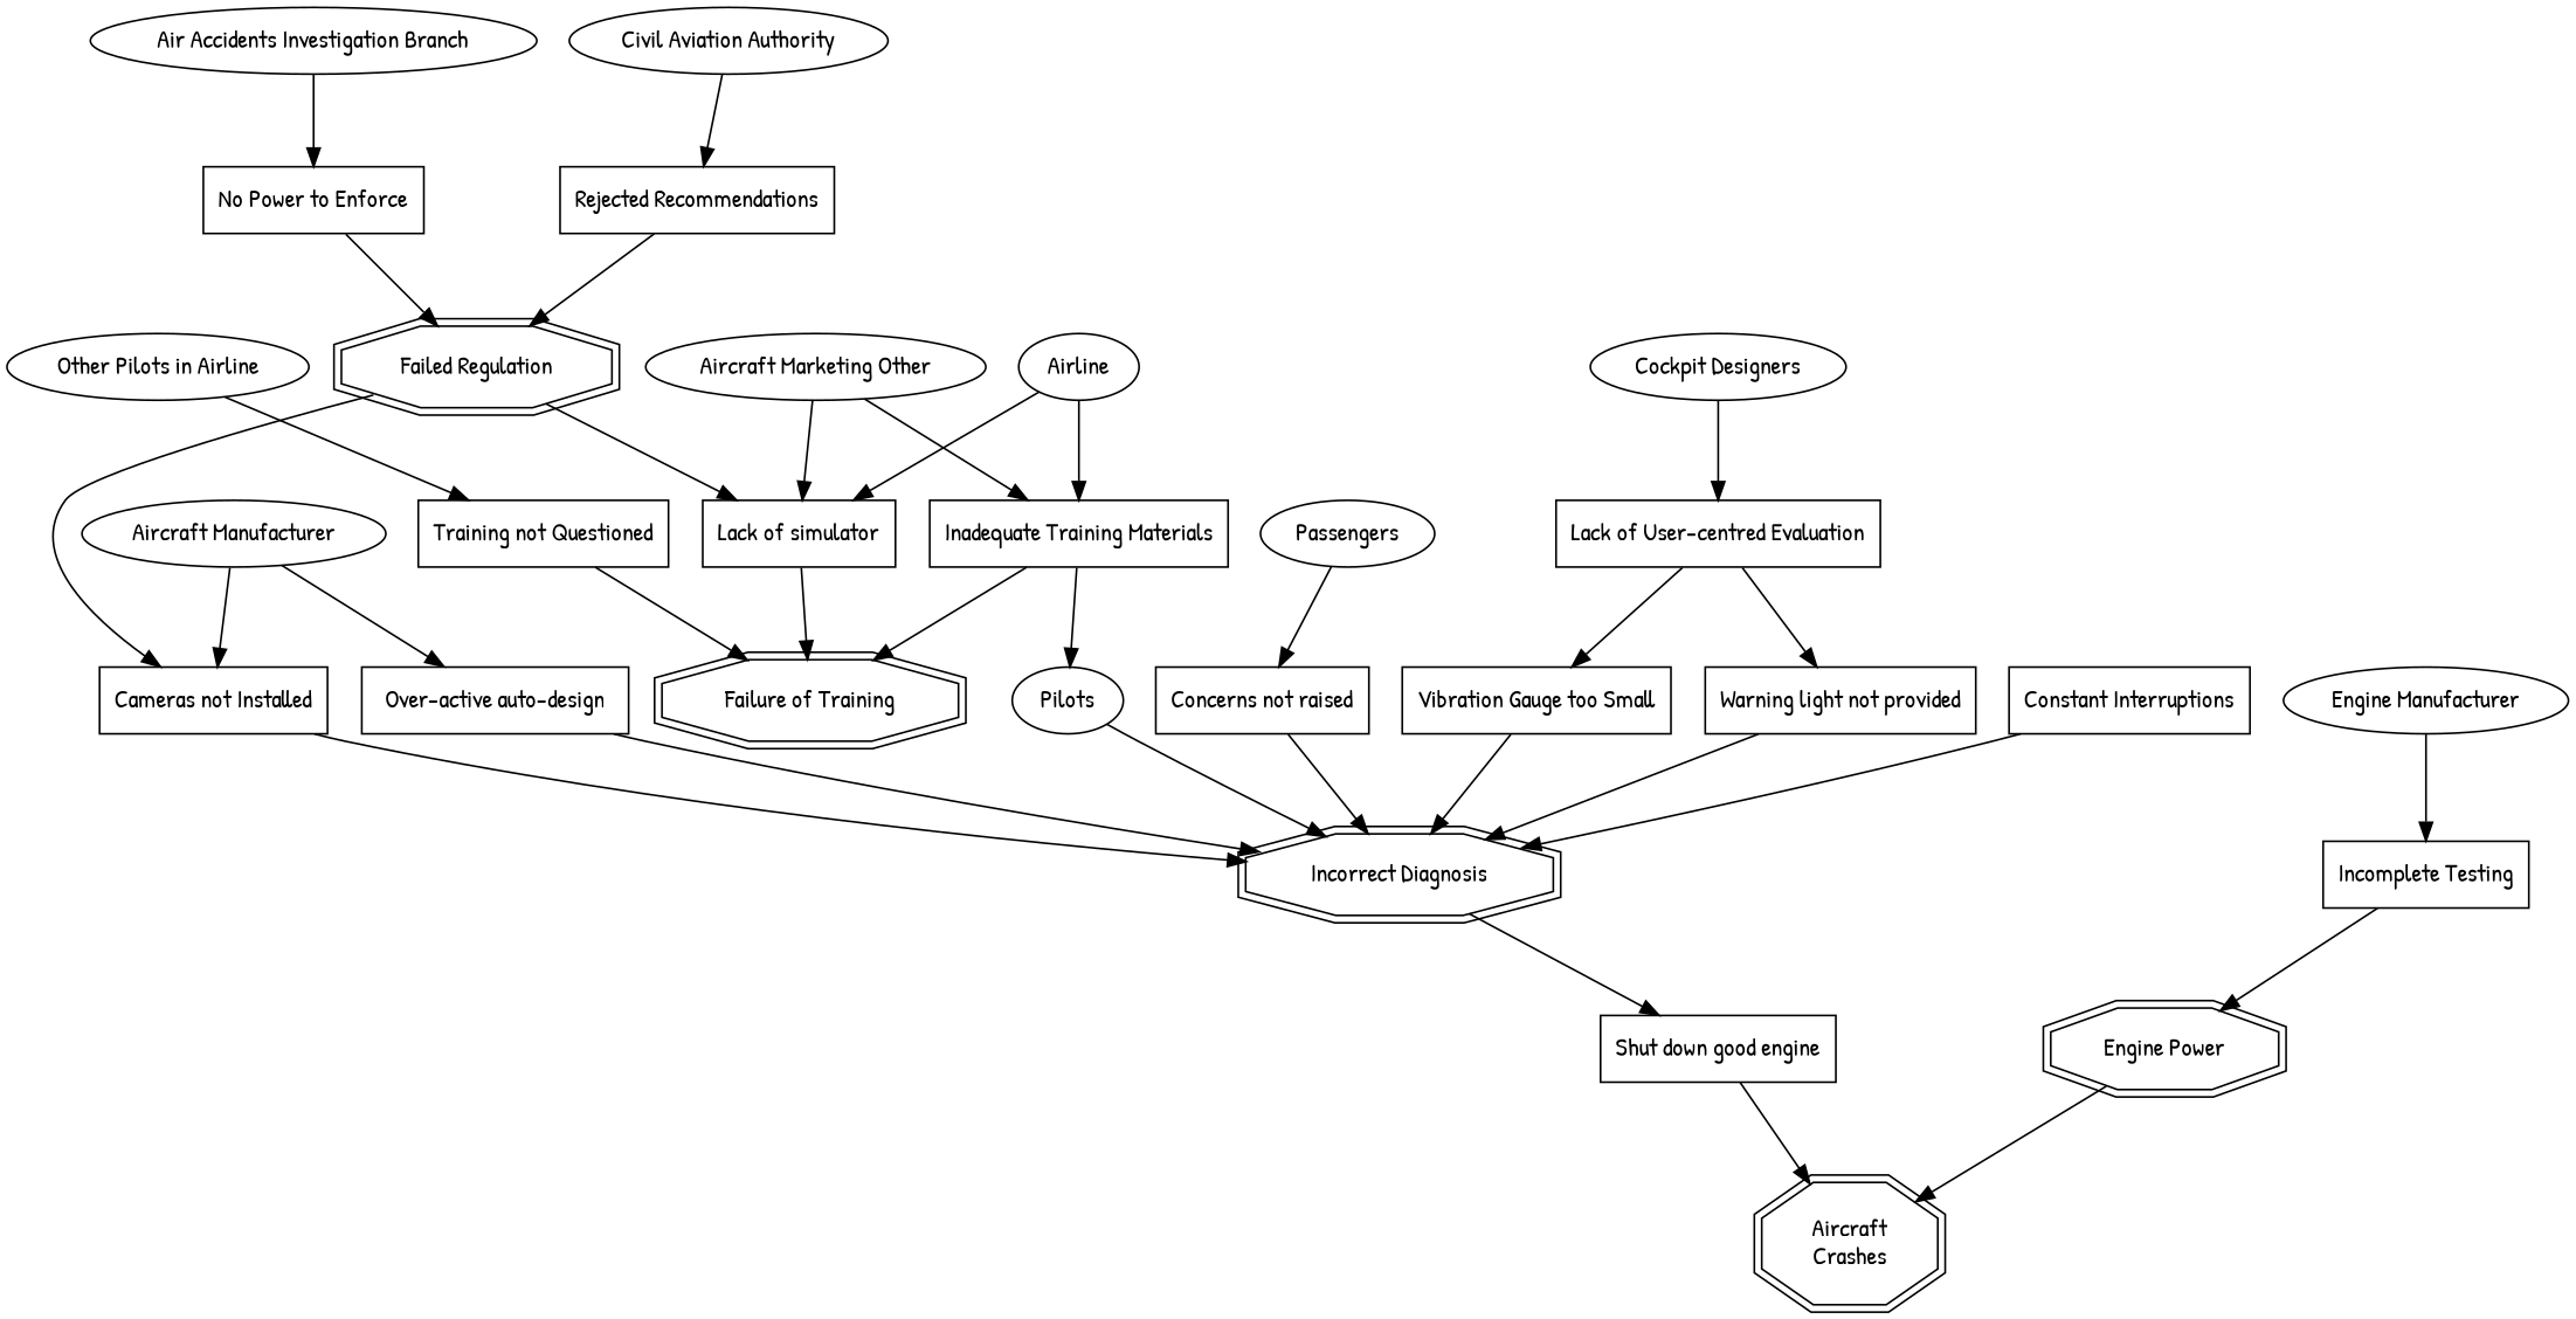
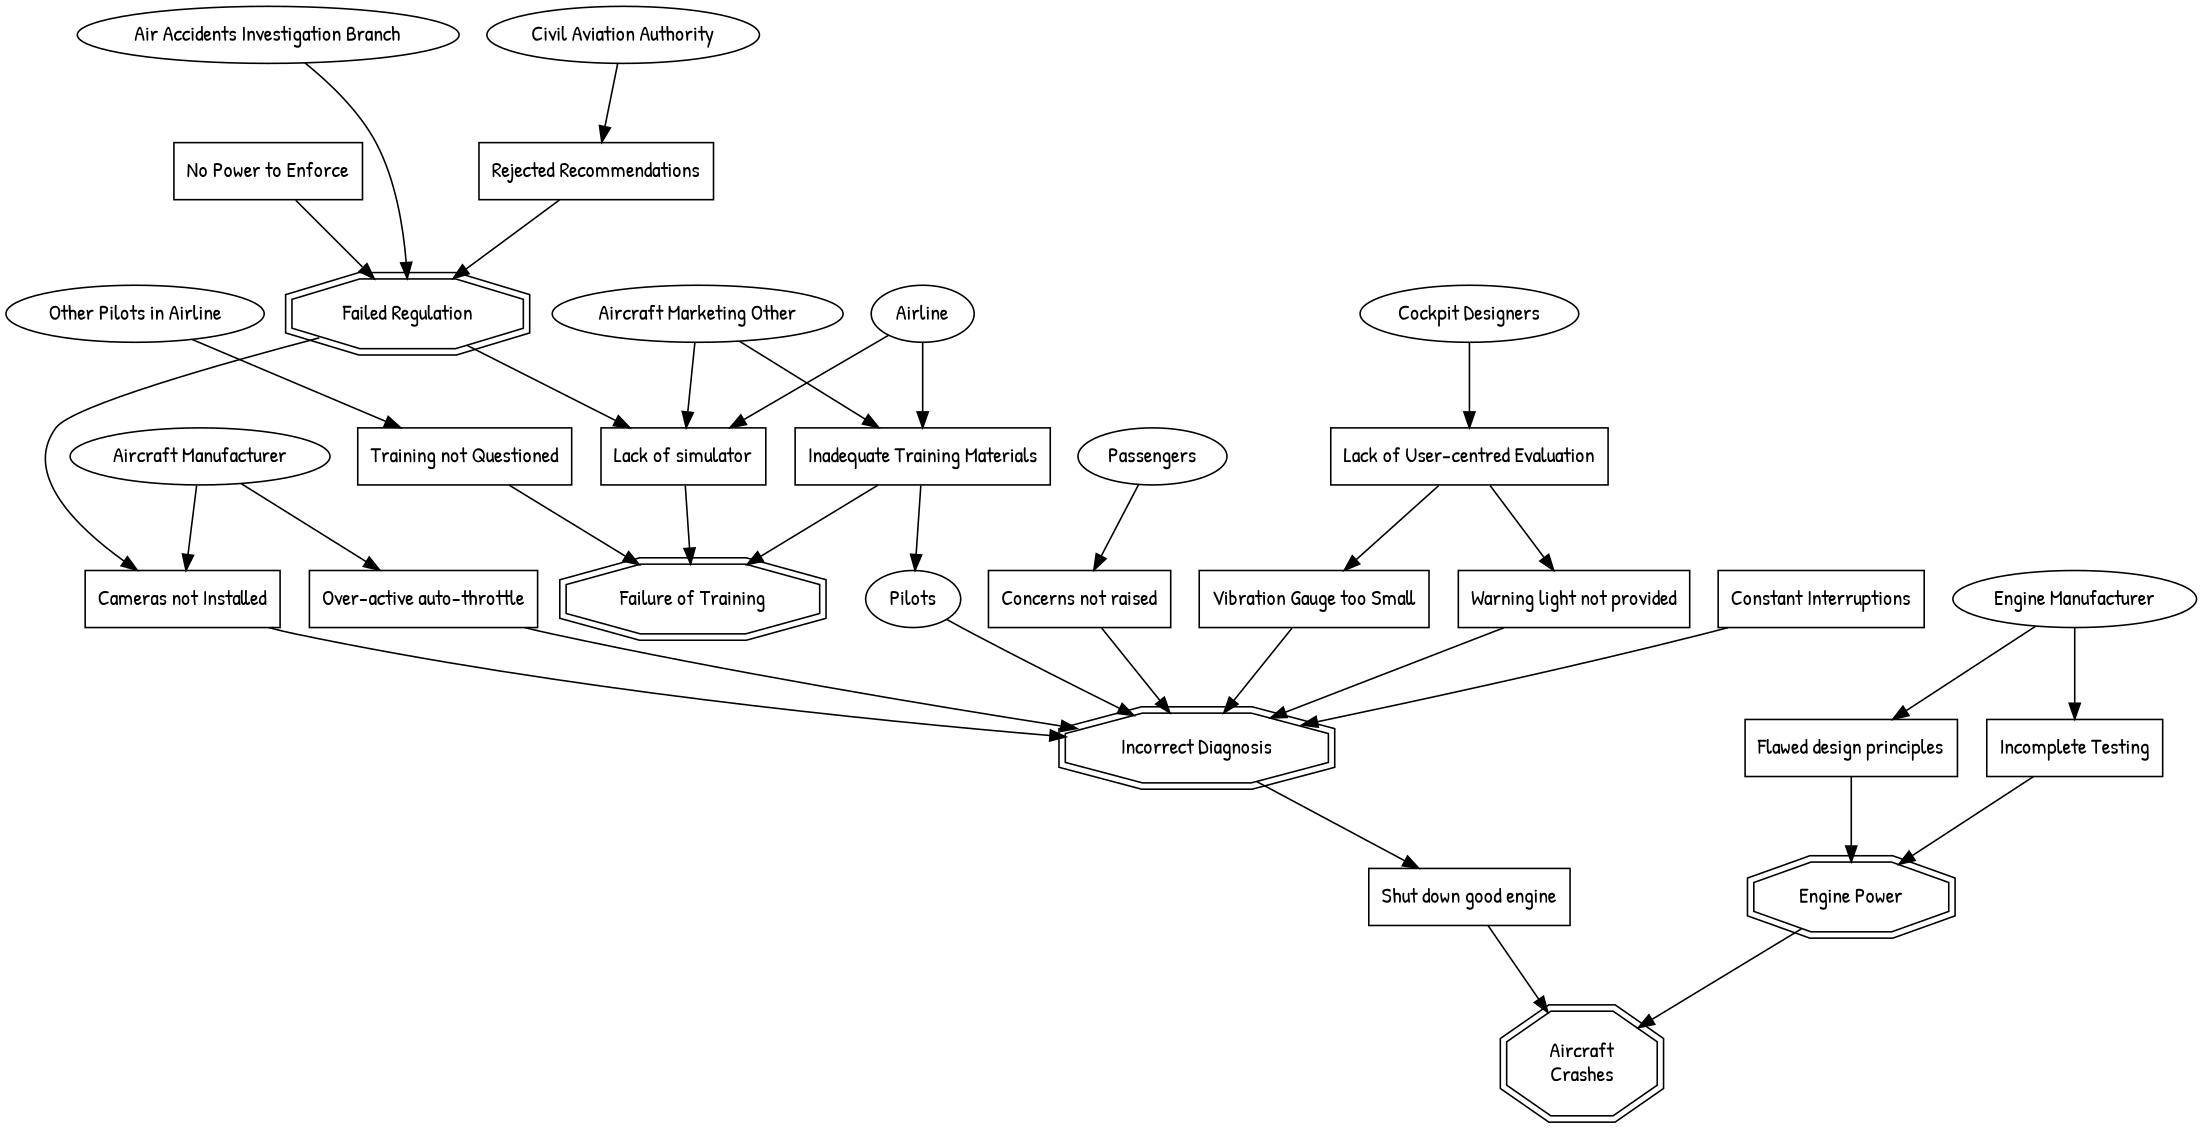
  digraph {
    fontname="Patrick Hand"
    ranksep=0.7
    node [fontname="Patrick Hand" fontsize=14 shape=box]
    edge [fontname="Patrick Hand"]
    n1 [label=Pilots shape=ellipse]
    n2 [label=Passengers shape=ellipse]
    n3 [label=Airline shape=ellipse]
    n4 [label="Other Pilots in Airline" shape=ellipse]
    n5 [label="Aircraft Manufacturer" shape=ellipse]
    n6 [label="Aircraft Marketing Other" shape=ellipse]
    n7 [label="Cockpit Designers" shape=ellipse]
    n8 [label="Engine Manufacturer" shape=ellipse]
    n9 [label="Civil Aviation Authority" shape=ellipse]
    n10 [label="Air Accidents Investigation Branch" shape=ellipse]
    n11 [label="Shut down good engine"]
    n12 [label="Warning light not provided"]
    n13 [label="Vibration Gauge too Small"]
    n14 [label="Inadequate Training Materials"]
    n15 [label="Lack of simulator"]
+   n16 [label="Flawed design principles"]
    n17 [label="Incomplete Testing"]
    n18 [label="Lack of User-centred Evaluation"]
    n19 [label="Concerns not raised"]
    n20 [label="Training not Questioned"]
    n21 [label="Cameras not Installed"]
    n22 [label="Rejected Recommendations"]
-   n23 [label="Over-active auto-design"]
+   n23 [label="Over-active auto-throttle"]
    n24 [label="No Power to Enforce"]
    n25 [label="Constant Interruptions"]
    n26 [label="Aircraft\nCrashes" shape=doubleoctagon]
    n27 [label="Engine Power" shape=doubleoctagon]
    n28 [label="Incorrect Diagnosis" shape=doubleoctagon]
    n29 [label="Failure of Training" shape=doubleoctagon]
    n30 [label="Failed Regulation" shape=doubleoctagon]
    subgraph sub_1 {
      n1
      n2
      n3
      n4
      n5
      n6
      n7
      n8
      n9
      n10
    }
    subgraph sub_2 {
      n11
      n12
      n13
      n14
      n15
+     n16
      n17
      n18
      n19
      n20
      n21
      n22
      n23
      n24
      n25
    }
    subgraph sub_3 {
      n26
      n27
      n28
      n29
      n30
    }
    n1 -> n28
    n2 -> n19
    n3 -> n14
    n3 -> n15
    n4 -> n20
    n5 -> n21
    n5 -> n23
    n6 -> n14
    n6 -> n15
    n7 -> n18
+   n8 -> n16
    n8 -> n17
    n9 -> n22
-   n10 -> n24
+   n10 -> n30
    n11 -> n26
    n12 -> n28
    n13 -> n28
    n14 -> n1
    n14 -> n29
    n15 -> n29
+   n16 -> n27
    n17 -> n27
    n18 -> n12
    n18 -> n13
    n19 -> n28
    n20 -> n29
    n21 -> n28
    n22 -> n30
    n23 -> n28
    n24 -> n30
    n25 -> n28
    n27 -> n26
    n28 -> n11
    n30 -> n15
    n30 -> n21
  }
